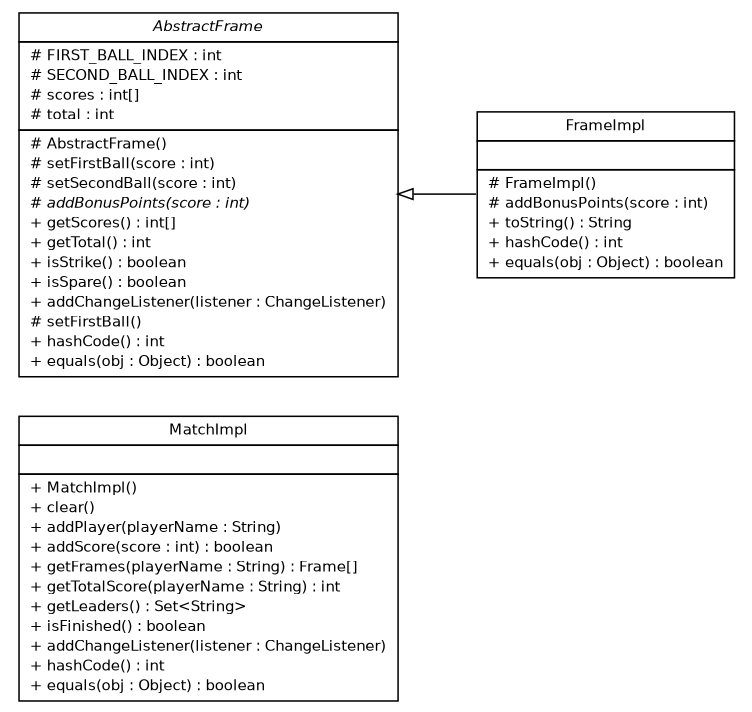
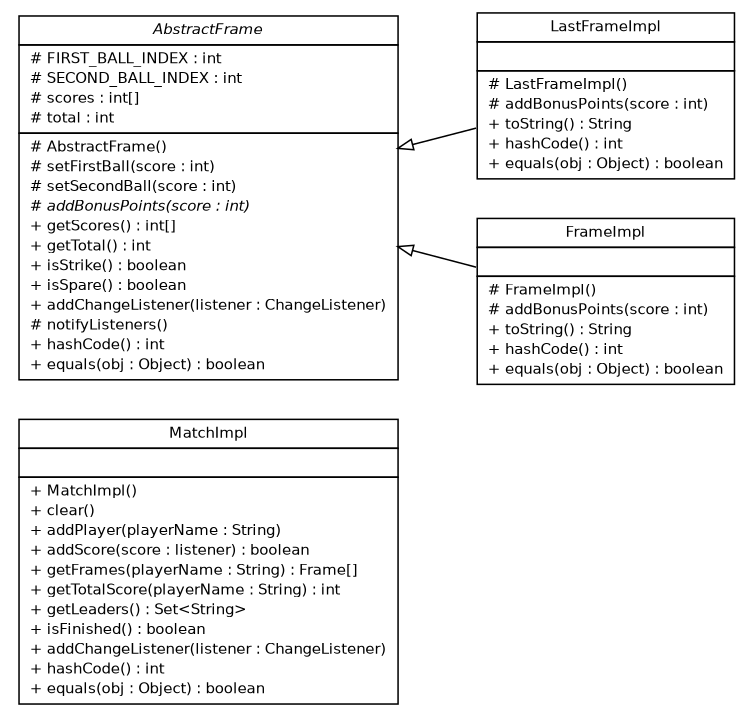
  digraph {
    nodesep=0.25
    rankdir=LR
    ranksep=0.5
    node [fontcolor=black fontname=Helvetica fontsize=10.0 shape=plaintext]
    edge [arrowtail=empty dir=back fontname=Helvetica fontsize=10 headport=p labelfontname=Helvetica labelfontsize=10 tailport=p]
-   n1 [label=<<table title="thmuggleton.model.impl.MatchImpl" border="0" cellborder="1" cellspacing="0" cellpadding="2" port="p" href="./MatchImpl.html"> 		<tr><td><table border="0" cellspacing="0" cellpadding="1"> <tr><td align="center" balign="center"> MatchImpl </td></tr> 		</table></td></tr> 		<tr><td><table border="0" cellspacing="0" cellpadding="1"> <tr><td align="left" balign="left">  </td></tr> 		</table></td></tr> 		<tr><td><table border="0" cellspacing="0" cellpadding="1"> <tr><td align="left" balign="left"> + MatchImpl() </td></tr> <tr><td align="left" balign="left"> + clear() </td></tr> <tr><td align="left" balign="left"> + addPlayer(playerName : String) </td></tr> <tr><td align="left" balign="left"> + addScore(score : int) : boolean </td></tr> <tr><td align="left" balign="left"> + getFrames(playerName : String) : Frame[] </td></tr> <tr><td align="left" balign="left"> + getTotalScore(playerName : String) : int </td></tr> <tr><td align="left" balign="left"> + getLeaders() : Set&lt;String&gt; </td></tr> <tr><td align="left" balign="left"> + isFinished() : boolean </td></tr> <tr><td align="left" balign="left"> + addChangeListener(listener : ChangeListener) </td></tr> <tr><td align="left" balign="left"> + hashCode() : int </td></tr> <tr><td align="left" balign="left"> + equals(obj : Object) : boolean </td></tr> 		</table></td></tr> 		</table>>]
+   n1 [label=<<table title="thmuggleton.model.impl.MatchImpl" border="0" cellborder="1" cellspacing="0" cellpadding="2" port="p" href="./MatchImpl.html"> 		<tr><td><table border="0" cellspacing="0" cellpadding="1"> <tr><td align="center" balign="center"> MatchImpl </td></tr> 		</table></td></tr> 		<tr><td><table border="0" cellspacing="0" cellpadding="1"> <tr><td align="left" balign="left">  </td></tr> 		</table></td></tr> 		<tr><td><table border="0" cellspacing="0" cellpadding="1"> <tr><td align="left" balign="left"> + MatchImpl() </td></tr> <tr><td align="left" balign="left"> + clear() </td></tr> <tr><td align="left" balign="left"> + addPlayer(playerName : String) </td></tr> <tr><td align="left" balign="left"> + addScore(score : listener) : boolean </td></tr> <tr><td align="left" balign="left"> + getFrames(playerName : String) : Frame[] </td></tr> <tr><td align="left" balign="left"> + getTotalScore(playerName : String) : int </td></tr> <tr><td align="left" balign="left"> + getLeaders() : Set&lt;String&gt; </td></tr> <tr><td align="left" balign="left"> + isFinished() : boolean </td></tr> <tr><td align="left" balign="left"> + addChangeListener(listener : ChangeListener) </td></tr> <tr><td align="left" balign="left"> + hashCode() : int </td></tr> <tr><td align="left" balign="left"> + equals(obj : Object) : boolean </td></tr> 		</table></td></tr> 		</table>>]
+   n2 [label=<<table title="thmuggleton.model.impl.LastFrameImpl" border="0" cellborder="1" cellspacing="0" cellpadding="2" port="p" href="./LastFrameImpl.html"> 		<tr><td><table border="0" cellspacing="0" cellpadding="1"> <tr><td align="center" balign="center"> LastFrameImpl </td></tr> 		</table></td></tr> 		<tr><td><table border="0" cellspacing="0" cellpadding="1"> <tr><td align="left" balign="left">  </td></tr> 		</table></td></tr> 		<tr><td><table border="0" cellspacing="0" cellpadding="1"> <tr><td align="left" balign="left"> # LastFrameImpl() </td></tr> <tr><td align="left" balign="left"> # addBonusPoints(score : int) </td></tr> <tr><td align="left" balign="left"> + toString() : String </td></tr> <tr><td align="left" balign="left"> + hashCode() : int </td></tr> <tr><td align="left" balign="left"> + equals(obj : Object) : boolean </td></tr> 		</table></td></tr> 		</table>>]
    n3 [label=<<table title="thmuggleton.model.impl.FrameImpl" border="0" cellborder="1" cellspacing="0" cellpadding="2" port="p" href="./FrameImpl.html"> 		<tr><td><table border="0" cellspacing="0" cellpadding="1"> <tr><td align="center" balign="center"> FrameImpl </td></tr> 		</table></td></tr> 		<tr><td><table border="0" cellspacing="0" cellpadding="1"> <tr><td align="left" balign="left">  </td></tr> 		</table></td></tr> 		<tr><td><table border="0" cellspacing="0" cellpadding="1"> <tr><td align="left" balign="left"> # FrameImpl() </td></tr> <tr><td align="left" balign="left"> # addBonusPoints(score : int) </td></tr> <tr><td align="left" balign="left"> + toString() : String </td></tr> <tr><td align="left" balign="left"> + hashCode() : int </td></tr> <tr><td align="left" balign="left"> + equals(obj : Object) : boolean </td></tr> 		</table></td></tr> 		</table>>]
-   n4 [label=<<table title="thmuggleton.model.impl.AbstractFrame" border="0" cellborder="1" cellspacing="0" cellpadding="2" port="p" href="./AbstractFrame.html"> 		<tr><td><table border="0" cellspacing="0" cellpadding="1"> <tr><td align="center" balign="center"><font face="Helvetica-Oblique"> AbstractFrame </font></td></tr> 		</table></td></tr> 		<tr><td><table border="0" cellspacing="0" cellpadding="1"> <tr><td align="left" balign="left"> # FIRST_BALL_INDEX : int </td></tr> <tr><td align="left" balign="left"> # SECOND_BALL_INDEX : int </td></tr> <tr><td align="left" balign="left"> # scores : int[] </td></tr> <tr><td align="left" balign="left"> # total : int </td></tr> 		</table></td></tr> 		<tr><td><table border="0" cellspacing="0" cellpadding="1"> <tr><td align="left" balign="left"> # AbstractFrame() </td></tr> <tr><td align="left" balign="left"> # setFirstBall(score : int) </td></tr> <tr><td align="left" balign="left"> # setSecondBall(score : int) </td></tr> <tr><td align="left" balign="left"><font face="Helvetica-Oblique" point-size="10.0"> # addBonusPoints(score : int) </font></td></tr> <tr><td align="left" balign="left"> + getScores() : int[] </td></tr> <tr><td align="left" balign="left"> + getTotal() : int </td></tr> <tr><td align="left" balign="left"> + isStrike() : boolean </td></tr> <tr><td align="left" balign="left"> + isSpare() : boolean </td></tr> <tr><td align="left" balign="left"> + addChangeListener(listener : ChangeListener) </td></tr> <tr><td align="left" balign="left"> # setFirstBall() </td></tr> <tr><td align="left" balign="left"> + hashCode() : int </td></tr> <tr><td align="left" balign="left"> + equals(obj : Object) : boolean </td></tr> 		</table></td></tr> 		</table>>]
+   n4 [label=<<table title="thmuggleton.model.impl.AbstractFrame" border="0" cellborder="1" cellspacing="0" cellpadding="2" port="p" href="./AbstractFrame.html"> 		<tr><td><table border="0" cellspacing="0" cellpadding="1"> <tr><td align="center" balign="center"><font face="Helvetica-Oblique"> AbstractFrame </font></td></tr> 		</table></td></tr> 		<tr><td><table border="0" cellspacing="0" cellpadding="1"> <tr><td align="left" balign="left"> # FIRST_BALL_INDEX : int </td></tr> <tr><td align="left" balign="left"> # SECOND_BALL_INDEX : int </td></tr> <tr><td align="left" balign="left"> # scores : int[] </td></tr> <tr><td align="left" balign="left"> # total : int </td></tr> 		</table></td></tr> 		<tr><td><table border="0" cellspacing="0" cellpadding="1"> <tr><td align="left" balign="left"> # AbstractFrame() </td></tr> <tr><td align="left" balign="left"> # setFirstBall(score : int) </td></tr> <tr><td align="left" balign="left"> # setSecondBall(score : int) </td></tr> <tr><td align="left" balign="left"><font face="Helvetica-Oblique" point-size="10.0"> # addBonusPoints(score : int) </font></td></tr> <tr><td align="left" balign="left"> + getScores() : int[] </td></tr> <tr><td align="left" balign="left"> + getTotal() : int </td></tr> <tr><td align="left" balign="left"> + isStrike() : boolean </td></tr> <tr><td align="left" balign="left"> + isSpare() : boolean </td></tr> <tr><td align="left" balign="left"> + addChangeListener(listener : ChangeListener) </td></tr> <tr><td align="left" balign="left"> # notifyListeners() </td></tr> <tr><td align="left" balign="left"> + hashCode() : int </td></tr> <tr><td align="left" balign="left"> + equals(obj : Object) : boolean </td></tr> 		</table></td></tr> 		</table>>]
+   n4 -> n2
    n4 -> n3
  }
